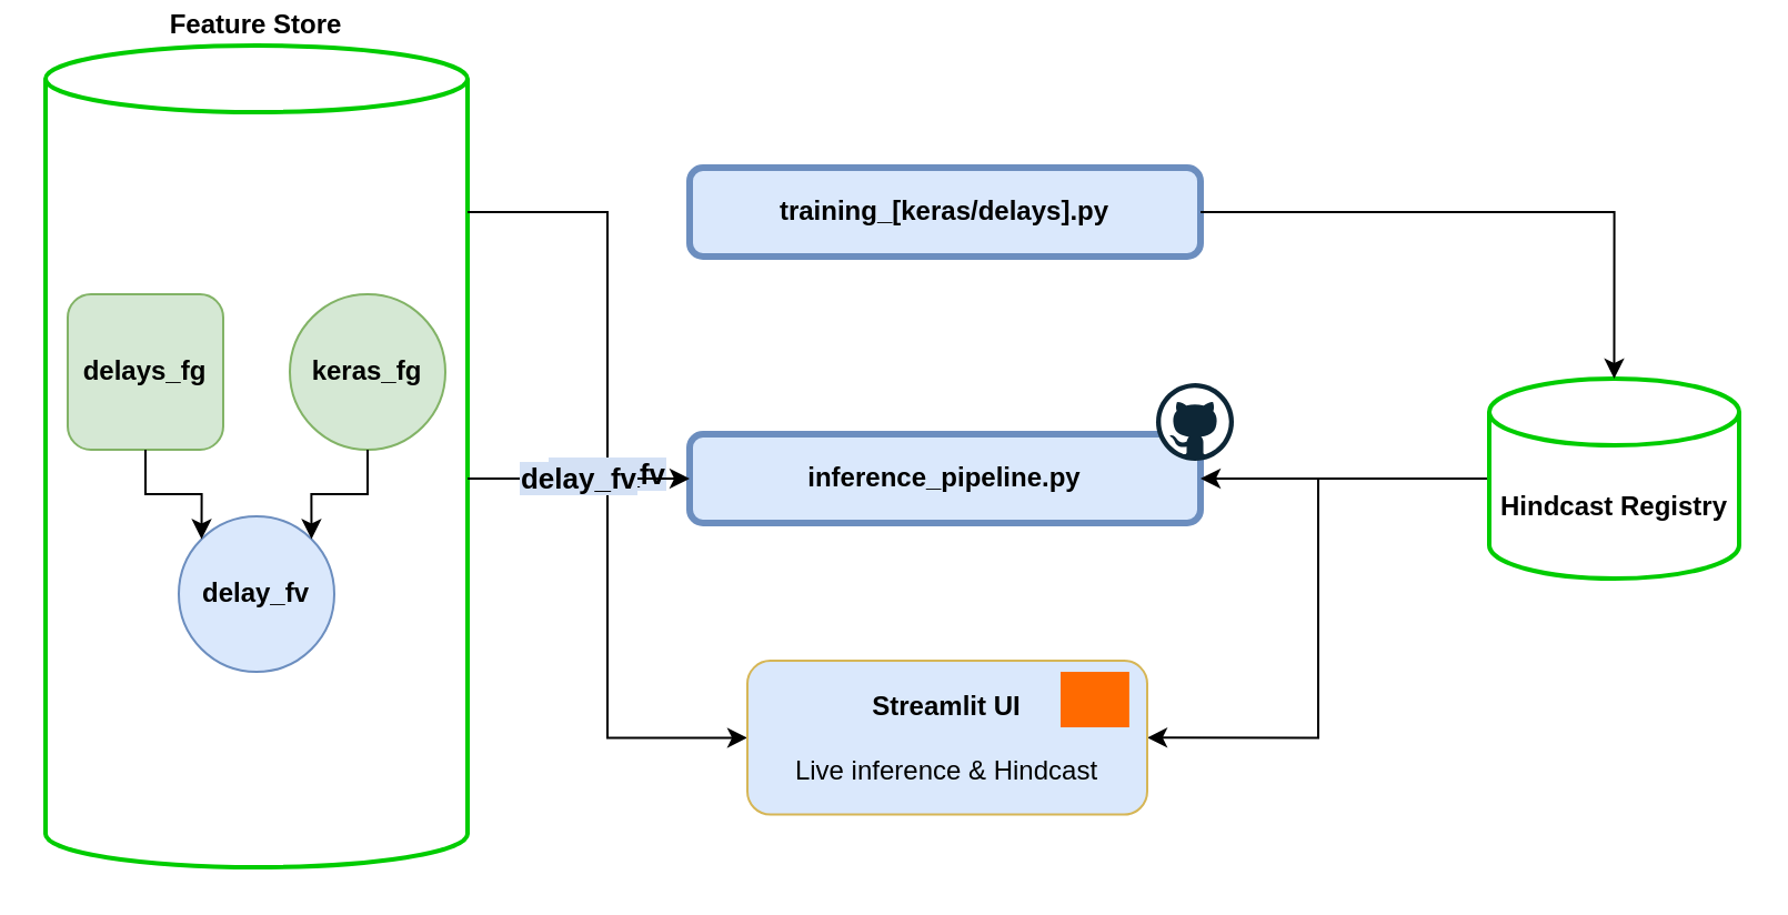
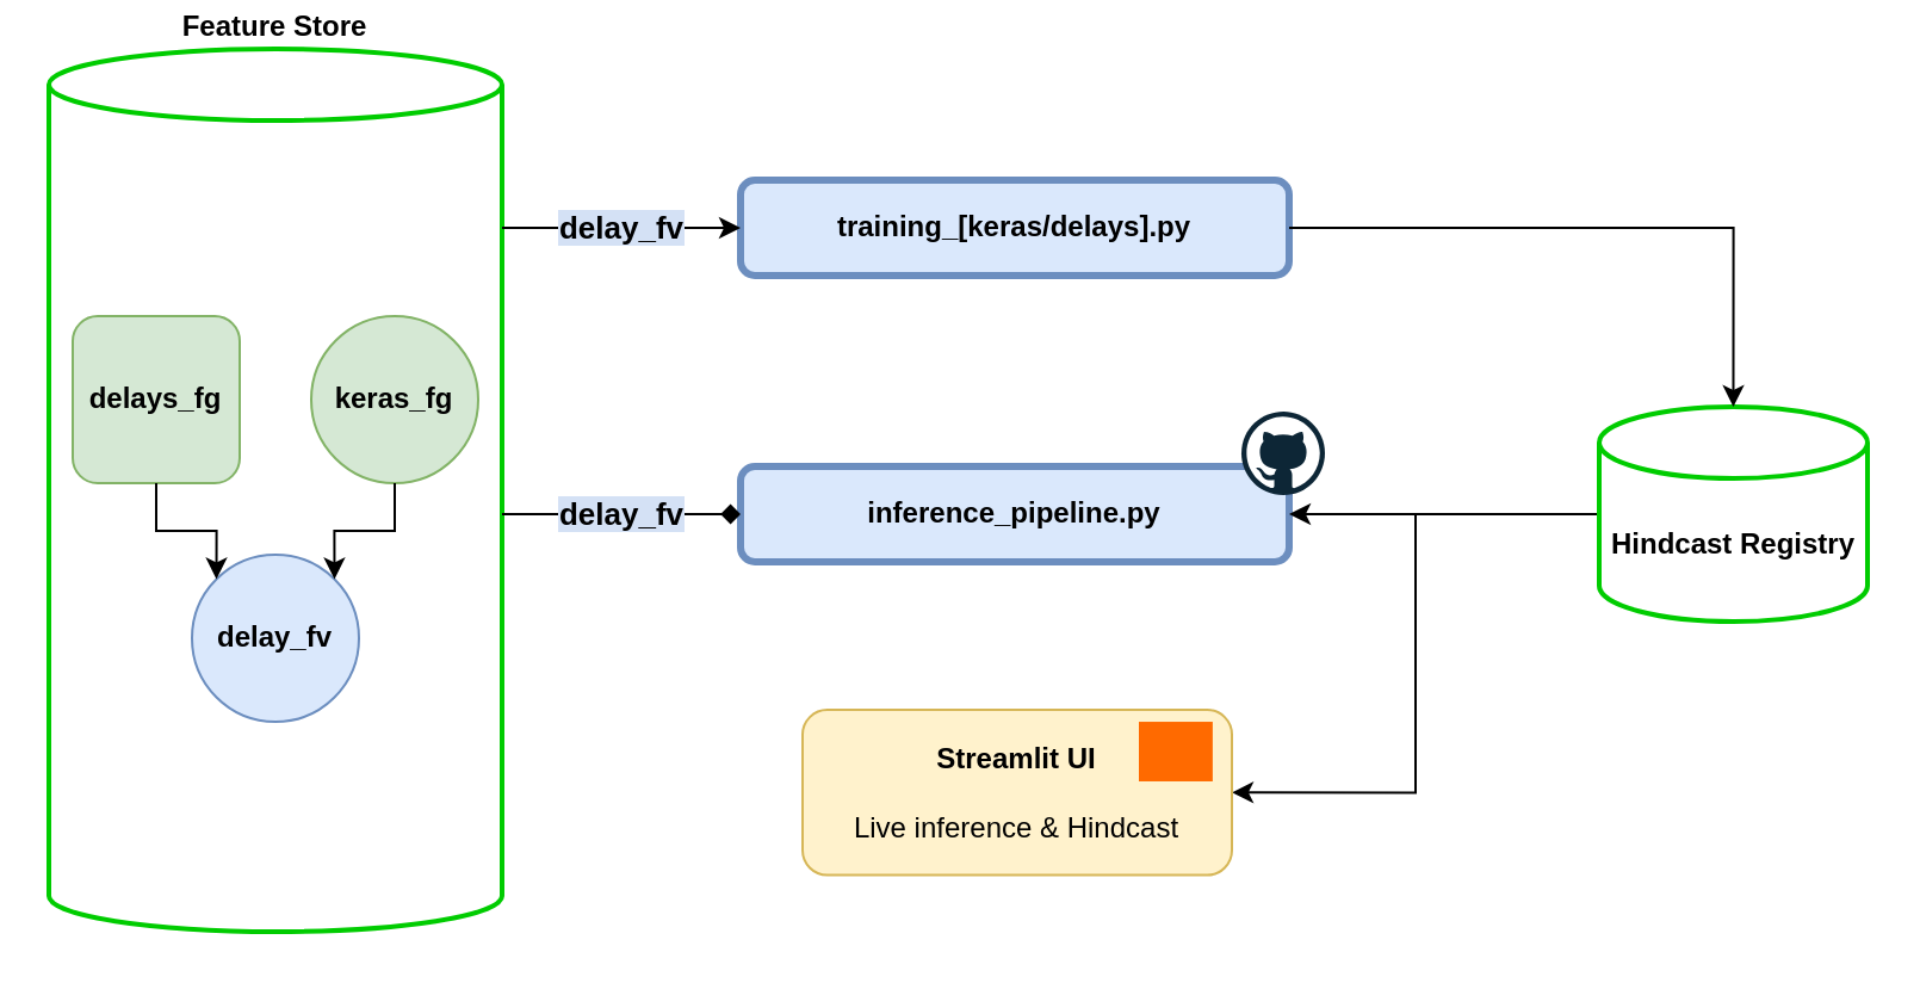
  <mxCell id="0" />
  <mxCell id="1" parent="0" />
  <mxCell id="2" value="" style="group" vertex="1" connectable="0" parent="1"><mxGeometry x="310" y="172" width="245" height="63" as="geometry" /></mxCell>
  <mxCell id="3" value="inference_pipeline.py" style="rounded=1;whiteSpace=wrap;html=1;fillColor=#dae8fc;strokeColor=#6c8ebf;fontStyle=1;strokeWidth=3;" vertex="1" parent="2"><mxGeometry y="23" width="230" height="40" as="geometry" /></mxCell>
  <mxCell id="4" value="" style="dashed=0;outlineConnect=0;html=1;align=center;labelPosition=center;verticalLabelPosition=bottom;verticalAlign=top;shape=mxgraph.weblogos.github" vertex="1" parent="2"><mxGeometry x="210" width="35" height="35" as="geometry" /></mxCell>
  <mxCell id="5" value="" style="group" vertex="1" connectable="0" parent="1"><mxGeometry x="20" y="20" width="190" height="370" as="geometry" /></mxCell>
  <mxCell id="6" value="&lt;div&gt;Feature Store&lt;/div&gt;" style="shape=cylinder3;whiteSpace=wrap;html=1;boundedLbl=1;backgroundOutline=1;size=15;fontStyle=1;strokeColor=#00CC00;strokeWidth=2;labelPosition=center;verticalLabelPosition=top;align=center;verticalAlign=bottom;" vertex="1" parent="5"><mxGeometry width="190" height="370" as="geometry" /></mxCell>
  <mxCell id="7" value="" style="group" vertex="1" connectable="0" parent="5"><mxGeometry x="10" y="112" width="170" height="170" as="geometry" /></mxCell>
  <mxCell id="8" value="&lt;b&gt;delays_fg&lt;/b&gt;" style="whiteSpace=wrap;html=1;fillColor=#d5e8d4;strokeColor=#82b366;rounded=1;" vertex="1" parent="7"><mxGeometry width="70" height="70" as="geometry" /></mxCell>
  <mxCell id="9" value="&lt;b&gt;keras_fg&lt;/b&gt;" style="ellipse;whiteSpace=wrap;html=1;fillColor=#d5e8d4;strokeColor=#82b366;" vertex="1" parent="7"><mxGeometry x="100" width="70" height="70" as="geometry" /></mxCell>
  <mxCell id="10" value="&lt;b&gt;delay_fv&lt;/b&gt;" style="ellipse;whiteSpace=wrap;html=1;fillColor=#dae8fc;strokeColor=#6c8ebf;" vertex="1" parent="7"><mxGeometry x="50" y="100" width="70" height="70" as="geometry" /></mxCell>
  <mxCell id="11" style="edgeStyle=orthogonalEdgeStyle;rounded=0;orthogonalLoop=1;jettySize=auto;html=1;exitX=0.5;exitY=1;exitDx=0;exitDy=0;entryX=0;entryY=0;entryDx=0;entryDy=0;" edge="1" parent="7" source="8" target="10"><mxGeometry relative="1" as="geometry" /></mxCell>
  <mxCell id="12" style="edgeStyle=orthogonalEdgeStyle;rounded=0;orthogonalLoop=1;jettySize=auto;html=1;entryX=1;entryY=0;entryDx=0;entryDy=0;" edge="1" parent="7" source="9" target="10"><mxGeometry relative="1" as="geometry" /></mxCell>
  <mxCell id="13" style="edgeStyle=orthogonalEdgeStyle;rounded=0;orthogonalLoop=1;jettySize=auto;html=1;entryX=1;entryY=0.5;entryDx=0;entryDy=0;" edge="1" parent="1" source="15" target="3"><mxGeometry relative="1" as="geometry" /></mxCell>
  <mxCell id="14" style="edgeStyle=orthogonalEdgeStyle;rounded=0;orthogonalLoop=1;jettySize=auto;html=1;entryX=1;entryY=0.5;entryDx=0;entryDy=0;" edge="1" parent="1" source="15" target="22"><mxGeometry relative="1" as="geometry" /></mxCell>
  <mxCell id="15" value="&lt;b&gt;Hindcast Registry&lt;br&gt;&lt;/b&gt;" style="shape=cylinder3;whiteSpace=wrap;html=1;boundedLbl=1;backgroundOutline=1;size=15;strokeColor=#00CC00;strokeWidth=2;" vertex="1" parent="1"><mxGeometry x="670" y="170" width="112.5" height="90" as="geometry" /></mxCell>
  <mxCell id="16" value="" style="group" vertex="1" connectable="0" parent="1"><mxGeometry x="310" y="52" width="245" height="63" as="geometry" /></mxCell>
  <mxCell id="17" value="training_[keras/delays].py" style="rounded=1;whiteSpace=wrap;html=1;fillColor=#dae8fc;strokeColor=#6c8ebf;fontStyle=1;strokeWidth=3;" vertex="1" parent="16"><mxGeometry y="23" width="230" height="40" as="geometry" /></mxCell>
  <mxCell id="18" style="edgeStyle=orthogonalEdgeStyle;rounded=0;orthogonalLoop=1;jettySize=auto;html=1;entryX=0.5;entryY=0;entryDx=0;entryDy=0;entryPerimeter=0;" edge="1" parent="1" source="17" target="15"><mxGeometry relative="1" as="geometry" /></mxCell>
- <mxCell id="19" value="&lt;div&gt;&lt;b&gt;&lt;font style=&quot;font-size: 13px;&quot;&gt;delay_fv&lt;/font&gt;&lt;/b&gt;&lt;/div&gt;" style="edgeStyle=orthogonalEdgeStyle;rounded=0;orthogonalLoop=1;jettySize=auto;html=1;exitX=1;exitY=0;exitDx=0;exitDy=75;exitPerimeter=0;labelBackgroundColor=#D4E1F5;" edge="1" parent="1" source="6" target="22"><mxGeometry relative="1" as="geometry" /></mxCell>
- <mxCell id="20" value="&lt;b&gt;&lt;font style=&quot;font-size: 13px;&quot;&gt;delay_fv&lt;/font&gt;&lt;/b&gt;" style="edgeStyle=orthogonalEdgeStyle;rounded=0;orthogonalLoop=1;jettySize=auto;html=1;exitX=1;exitY=0;exitDx=0;exitDy=195;exitPerimeter=0;entryX=0;entryY=0.5;entryDx=0;entryDy=0;labelBackgroundColor=#D4E1F5;" edge="1" parent="1" source="6" target="3"><mxGeometry relative="1" as="geometry"><mxPoint x="220" y="105" as="sourcePoint" /><mxPoint x="320" y="105" as="targetPoint" /></mxGeometry></mxCell>
+ <mxCell id="19" value="&lt;div&gt;&lt;b&gt;&lt;font style=&quot;font-size: 13px;&quot;&gt;delay_fv&lt;/font&gt;&lt;/b&gt;&lt;/div&gt;" style="edgeStyle=orthogonalEdgeStyle;rounded=0;orthogonalLoop=1;jettySize=auto;html=1;exitX=1;exitY=0;exitDx=0;exitDy=75;exitPerimeter=0;entryX=0;entryY=0.5;entryDx=0;entryDy=0;labelBackgroundColor=#D4E1F5;" edge="1" parent="1" source="6" target="17"><mxGeometry relative="1" as="geometry" /></mxCell>
+ <mxCell id="20" value="&lt;b&gt;&lt;font style=&quot;font-size: 13px;&quot;&gt;delay_fv&lt;/font&gt;&lt;/b&gt;" style="edgeStyle=orthogonalEdgeStyle;rounded=0;orthogonalLoop=1;jettySize=auto;html=1;exitX=1;exitY=0;exitDx=0;exitDy=195;exitPerimeter=0;entryX=0;entryY=0.5;entryDx=0;entryDy=0;labelBackgroundColor=#D4E1F5;endArrow=diamond;" edge="1" parent="1" source="6" target="3"><mxGeometry relative="1" as="geometry"><mxPoint x="220" y="105" as="sourcePoint" /><mxPoint x="320" y="105" as="targetPoint" /></mxGeometry></mxCell>
  <mxCell id="21" value="" style="group" vertex="1" connectable="0" parent="1"><mxGeometry x="336" y="297" width="180" height="69.3" as="geometry" /></mxCell>
- <mxCell id="22" value="&lt;div&gt;&lt;b&gt;Streamlit UI&lt;/b&gt;&lt;/div&gt;&lt;br&gt;&lt;div&gt;Live inference &amp;amp; Hindcast&lt;br&gt;&lt;/div&gt;" style="rounded=1;whiteSpace=wrap;html=1;fillColor=#dae8fc;strokeColor=#d6b656;" vertex="1" parent="21"><mxGeometry width="180" height="69.3" as="geometry" /></mxCell>
+ <mxCell id="22" value="&lt;div&gt;&lt;b&gt;Streamlit UI&lt;/b&gt;&lt;/div&gt;&lt;br&gt;&lt;div&gt;Live inference &amp;amp; Hindcast&lt;br&gt;&lt;/div&gt;" style="rounded=1;whiteSpace=wrap;html=1;fillColor=#fff2cc;strokeColor=#d6b656;" vertex="1" parent="21"><mxGeometry width="180" height="69.3" as="geometry" /></mxCell>
  <mxCell id="23" value="" style="points=[];aspect=fixed;html=1;align=center;shadow=0;dashed=0;fillColor=#FF6A00;strokeColor=none;shape=mxgraph.alibaba_cloud.domain_and_website;" vertex="1" parent="21"><mxGeometry x="141" y="5.025" width="30.94" height="24.967" as="geometry" /></mxCell>
